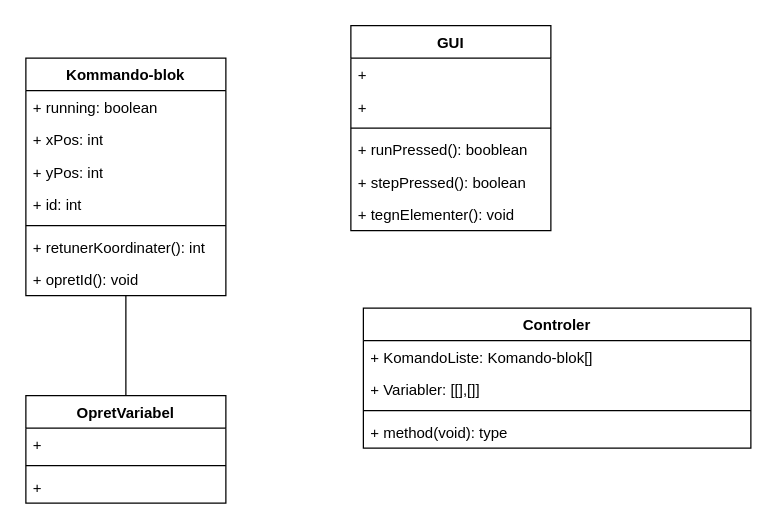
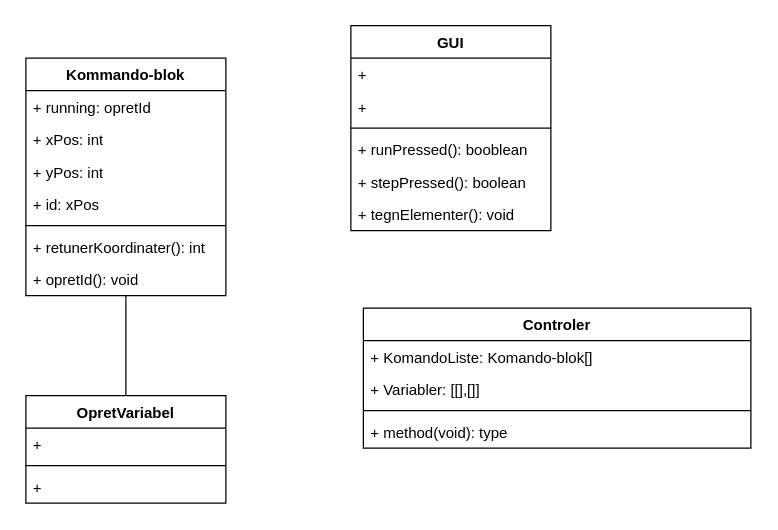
  <mxCell id="0" />
  <mxCell id="1" parent="0" />
  <mxCell id="2" style="edgeStyle=orthogonalEdgeStyle;rounded=0;orthogonalLoop=1;jettySize=auto;html=1;endArrow=none;endFill=0;" edge="1" parent="1" source="3" target="18"><mxGeometry relative="1" as="geometry" /></mxCell>
  <mxCell id="3" value="Kommando-blok" style="swimlane;fontStyle=1;align=center;verticalAlign=top;childLayout=stackLayout;horizontal=1;startSize=26;horizontalStack=0;resizeParent=1;resizeParentMax=0;resizeLast=0;collapsible=1;marginBottom=0;whiteSpace=wrap;html=1;" vertex="1" parent="1"><mxGeometry x="20" y="46" width="160" height="190" as="geometry" /></mxCell>
- <mxCell id="4" value="+ running: boolean" style="text;strokeColor=none;fillColor=none;align=left;verticalAlign=top;spacingLeft=4;spacingRight=4;overflow=hidden;rotatable=0;points=[[0,0.5],[1,0.5]];portConstraint=eastwest;whiteSpace=wrap;html=1;" vertex="1" parent="3"><mxGeometry y="26" width="160" height="26" as="geometry" /></mxCell>
+ <mxCell id="4" value="+ running: opretId" style="text;strokeColor=none;fillColor=none;align=left;verticalAlign=top;spacingLeft=4;spacingRight=4;overflow=hidden;rotatable=0;points=[[0,0.5],[1,0.5]];portConstraint=eastwest;whiteSpace=wrap;html=1;" vertex="1" parent="3"><mxGeometry y="26" width="160" height="26" as="geometry" /></mxCell>
  <mxCell id="5" value="+ xPos: int" style="text;strokeColor=none;fillColor=none;align=left;verticalAlign=top;spacingLeft=4;spacingRight=4;overflow=hidden;rotatable=0;points=[[0,0.5],[1,0.5]];portConstraint=eastwest;whiteSpace=wrap;html=1;" vertex="1" parent="3"><mxGeometry y="52" width="160" height="26" as="geometry" /></mxCell>
  <mxCell id="6" value="+ yPos: int" style="text;strokeColor=none;fillColor=none;align=left;verticalAlign=top;spacingLeft=4;spacingRight=4;overflow=hidden;rotatable=0;points=[[0,0.5],[1,0.5]];portConstraint=eastwest;whiteSpace=wrap;html=1;" vertex="1" parent="3"><mxGeometry y="78" width="160" height="26" as="geometry" /></mxCell>
- <mxCell id="7" value="+ id: int" style="text;strokeColor=none;fillColor=none;align=left;verticalAlign=top;spacingLeft=4;spacingRight=4;overflow=hidden;rotatable=0;points=[[0,0.5],[1,0.5]];portConstraint=eastwest;whiteSpace=wrap;html=1;" vertex="1" parent="3"><mxGeometry y="104" width="160" height="26" as="geometry" /></mxCell>
+ <mxCell id="7" value="+ id: xPos" style="text;strokeColor=none;fillColor=none;align=left;verticalAlign=top;spacingLeft=4;spacingRight=4;overflow=hidden;rotatable=0;points=[[0,0.5],[1,0.5]];portConstraint=eastwest;whiteSpace=wrap;html=1;" vertex="1" parent="3"><mxGeometry y="104" width="160" height="26" as="geometry" /></mxCell>
  <mxCell id="8" value="" style="line;strokeWidth=1;fillColor=none;align=left;verticalAlign=middle;spacingTop=-1;spacingLeft=3;spacingRight=3;rotatable=0;labelPosition=right;points=[];portConstraint=eastwest;strokeColor=inherit;" vertex="1" parent="3"><mxGeometry y="130" width="160" height="8" as="geometry" /></mxCell>
  <mxCell id="9" value="+ retunerKoordinater(): int" style="text;strokeColor=none;fillColor=none;align=left;verticalAlign=top;spacingLeft=4;spacingRight=4;overflow=hidden;rotatable=0;points=[[0,0.5],[1,0.5]];portConstraint=eastwest;whiteSpace=wrap;html=1;" vertex="1" parent="3"><mxGeometry y="138" width="160" height="26" as="geometry" /></mxCell>
  <mxCell id="10" value="+ opretId(): void" style="text;strokeColor=none;fillColor=none;align=left;verticalAlign=top;spacingLeft=4;spacingRight=4;overflow=hidden;rotatable=0;points=[[0,0.5],[1,0.5]];portConstraint=eastwest;whiteSpace=wrap;html=1;" vertex="1" parent="3"><mxGeometry y="164" width="160" height="26" as="geometry" /></mxCell>
  <mxCell id="11" value="GUI" style="swimlane;fontStyle=1;align=center;verticalAlign=top;childLayout=stackLayout;horizontal=1;startSize=26;horizontalStack=0;resizeParent=1;resizeParentMax=0;resizeLast=0;collapsible=1;marginBottom=0;whiteSpace=wrap;html=1;" vertex="1" parent="1"><mxGeometry x="280" y="20" width="160" height="164" as="geometry" /></mxCell>
  <mxCell id="12" value="+&amp;nbsp;&amp;nbsp;" style="text;strokeColor=none;fillColor=none;align=left;verticalAlign=top;spacingLeft=4;spacingRight=4;overflow=hidden;rotatable=0;points=[[0,0.5],[1,0.5]];portConstraint=eastwest;whiteSpace=wrap;html=1;" vertex="1" parent="11"><mxGeometry y="26" width="160" height="26" as="geometry" /></mxCell>
  <mxCell id="13" value="+" style="text;strokeColor=none;fillColor=none;align=left;verticalAlign=top;spacingLeft=4;spacingRight=4;overflow=hidden;rotatable=0;points=[[0,0.5],[1,0.5]];portConstraint=eastwest;whiteSpace=wrap;html=1;" vertex="1" parent="11"><mxGeometry y="52" width="160" height="26" as="geometry" /></mxCell>
  <mxCell id="14" value="" style="line;strokeWidth=1;fillColor=none;align=left;verticalAlign=middle;spacingTop=-1;spacingLeft=3;spacingRight=3;rotatable=0;labelPosition=right;points=[];portConstraint=eastwest;strokeColor=inherit;" vertex="1" parent="11"><mxGeometry y="78" width="160" height="8" as="geometry" /></mxCell>
  <mxCell id="15" value="+ runPressed(): booblean" style="text;strokeColor=none;fillColor=none;align=left;verticalAlign=top;spacingLeft=4;spacingRight=4;overflow=hidden;rotatable=0;points=[[0,0.5],[1,0.5]];portConstraint=eastwest;whiteSpace=wrap;html=1;" vertex="1" parent="11"><mxGeometry y="86" width="160" height="26" as="geometry" /></mxCell>
  <mxCell id="16" value="+ stepPressed(): boolean" style="text;strokeColor=none;fillColor=none;align=left;verticalAlign=top;spacingLeft=4;spacingRight=4;overflow=hidden;rotatable=0;points=[[0,0.5],[1,0.5]];portConstraint=eastwest;whiteSpace=wrap;html=1;" vertex="1" parent="11"><mxGeometry y="112" width="160" height="26" as="geometry" /></mxCell>
  <mxCell id="17" value="+ tegnElementer(): void" style="text;strokeColor=none;fillColor=none;align=left;verticalAlign=top;spacingLeft=4;spacingRight=4;overflow=hidden;rotatable=0;points=[[0,0.5],[1,0.5]];portConstraint=eastwest;whiteSpace=wrap;html=1;" vertex="1" parent="11"><mxGeometry y="138" width="160" height="26" as="geometry" /></mxCell>
  <mxCell id="18" value="OpretVariabel" style="swimlane;fontStyle=1;align=center;verticalAlign=top;childLayout=stackLayout;horizontal=1;startSize=26;horizontalStack=0;resizeParent=1;resizeParentMax=0;resizeLast=0;collapsible=1;marginBottom=0;whiteSpace=wrap;html=1;" vertex="1" parent="1"><mxGeometry x="20" y="316" width="160" height="86" as="geometry" /></mxCell>
  <mxCell id="19" value="+" style="text;strokeColor=none;fillColor=none;align=left;verticalAlign=top;spacingLeft=4;spacingRight=4;overflow=hidden;rotatable=0;points=[[0,0.5],[1,0.5]];portConstraint=eastwest;whiteSpace=wrap;html=1;" vertex="1" parent="18"><mxGeometry y="26" width="160" height="26" as="geometry" /></mxCell>
  <mxCell id="20" value="" style="line;strokeWidth=1;fillColor=none;align=left;verticalAlign=middle;spacingTop=-1;spacingLeft=3;spacingRight=3;rotatable=0;labelPosition=right;points=[];portConstraint=eastwest;strokeColor=inherit;" vertex="1" parent="18"><mxGeometry y="52" width="160" height="8" as="geometry" /></mxCell>
  <mxCell id="21" value="+&amp;nbsp;" style="text;strokeColor=none;fillColor=none;align=left;verticalAlign=top;spacingLeft=4;spacingRight=4;overflow=hidden;rotatable=0;points=[[0,0.5],[1,0.5]];portConstraint=eastwest;whiteSpace=wrap;html=1;" vertex="1" parent="18"><mxGeometry y="60" width="160" height="26" as="geometry" /></mxCell>
  <mxCell id="22" value="Controler" style="swimlane;fontStyle=1;align=center;verticalAlign=top;childLayout=stackLayout;horizontal=1;startSize=26;horizontalStack=0;resizeParent=1;resizeParentMax=0;resizeLast=0;collapsible=1;marginBottom=0;whiteSpace=wrap;html=1;" vertex="1" parent="1"><mxGeometry x="290" y="246" width="310" height="112" as="geometry" /></mxCell>
  <mxCell id="23" value="+ KomandoListe: Komando-blok[]" style="text;strokeColor=none;fillColor=none;align=left;verticalAlign=top;spacingLeft=4;spacingRight=4;overflow=hidden;rotatable=0;points=[[0,0.5],[1,0.5]];portConstraint=eastwest;whiteSpace=wrap;html=1;" vertex="1" parent="22"><mxGeometry y="26" width="310" height="26" as="geometry" /></mxCell>
  <mxCell id="24" value="+ Variabler: [[],[]]" style="text;strokeColor=none;fillColor=none;align=left;verticalAlign=top;spacingLeft=4;spacingRight=4;overflow=hidden;rotatable=0;points=[[0,0.5],[1,0.5]];portConstraint=eastwest;whiteSpace=wrap;html=1;" vertex="1" parent="22"><mxGeometry y="52" width="310" height="26" as="geometry" /></mxCell>
  <mxCell id="25" value="" style="line;strokeWidth=1;fillColor=none;align=left;verticalAlign=middle;spacingTop=-1;spacingLeft=3;spacingRight=3;rotatable=0;labelPosition=right;points=[];portConstraint=eastwest;strokeColor=inherit;" vertex="1" parent="22"><mxGeometry y="78" width="310" height="8" as="geometry" /></mxCell>
  <mxCell id="26" value="+ method(void): type" style="text;strokeColor=none;fillColor=none;align=left;verticalAlign=top;spacingLeft=4;spacingRight=4;overflow=hidden;rotatable=0;points=[[0,0.5],[1,0.5]];portConstraint=eastwest;whiteSpace=wrap;html=1;" vertex="1" parent="22"><mxGeometry y="86" width="310" height="26" as="geometry" /></mxCell>
